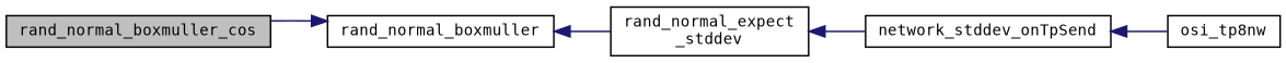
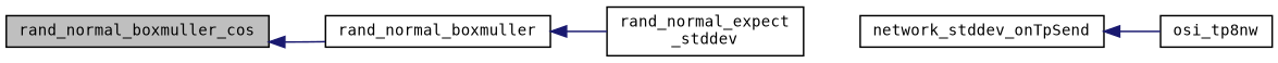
  digraph {
    fontname="DejaVu Sans Mono"
    rankdir=LR
    node [color=black fillcolor=white fontname="DejaVu Sans Mono" fontsize=10 shape=record style=filled]
    edge [color=midnightblue dir=back fontname="DejaVu Sans Mono" fontsize=10 labelfontname=Helvetica labelfontsize=10 style=solid]
    n1 [fillcolor=grey75 fontcolor=black height=0.2 label=rand_normal_boxmuller_cos width=0.4]
    n2 [height=0.2 label=rand_normal_boxmuller width=0.4]
    n3 [height=0.2 label="rand_normal_expect\l_stddev" width=0.4]
    n4 [height=0.2 label=network_stddev_onTpSend width=0.4]
    n5 [height=0.2 label=osi_tp8nw width=0.4]
-   n2 -> n1
+   n1 -> n2
    n2 -> n3
-   n3 -> n4
    n4 -> n5
  }
